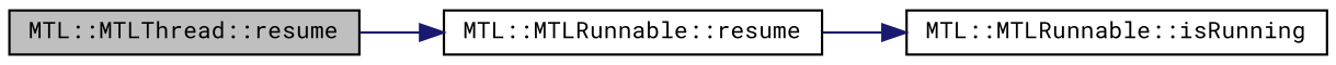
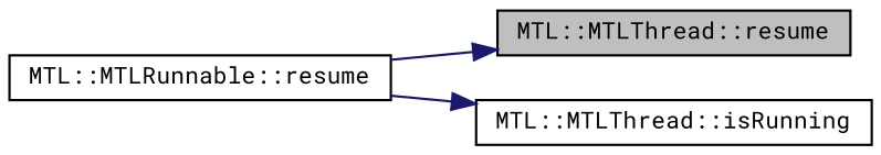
  digraph {
    fontname="Roboto Mono"
    rankdir=LR
    node [color=black fillcolor=white fontname="Roboto Mono" fontsize=10 shape=record style=filled]
    edge [color=midnightblue fontname="Roboto Mono" fontsize=10 labelfontname=Helvetica labelfontsize=10 style=solid]
    n1 [fillcolor=grey75 fontcolor=black height=0.2 label="MTL::MTLThread::resume" width=0.4]
    n2 [height=0.2 label="MTL::MTLRunnable::resume" width=0.4]
-   n3 [height=0.2 label="MTL::MTLRunnable::isRunning" width=0.4]
-   n1 -> n2
+   n3 [height=0.2 label="MTL::MTLThread::isRunning" width=0.4]
+   n2 -> n1
    n2 -> n3
  }
